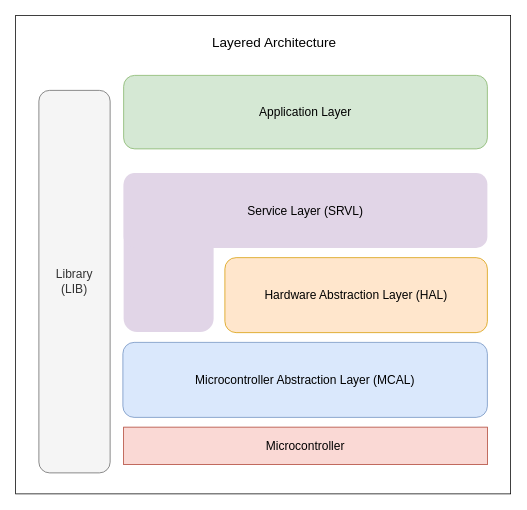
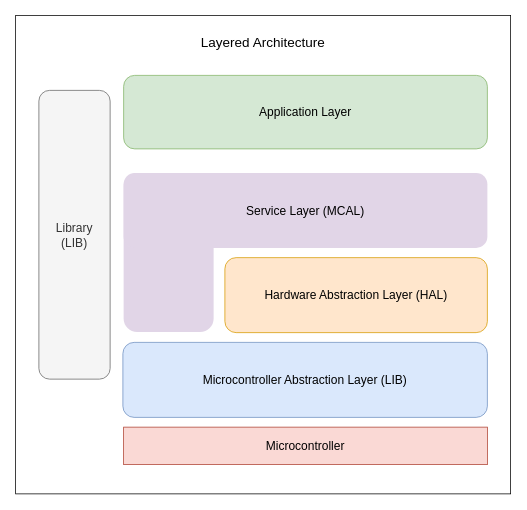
  <mxCell id="0" />
  <mxCell id="1" parent="0" />
  <mxCell id="2" value="" style="rounded=0;whiteSpace=wrap;html=1;fontSize=16;" parent="1" vertex="1"><mxGeometry x="20" y="20" width="660" height="638" as="geometry" /></mxCell>
- <mxCell id="3" value="Microcontroller Abstraction Layer (MCAL)" style="rounded=1;whiteSpace=wrap;html=1;fontSize=16;fillColor=#dae8fc;strokeColor=#6c8ebf;" parent="1" vertex="1"><mxGeometry x="163" y="456" width="486" height="100" as="geometry" /></mxCell>
+ <mxCell id="3" value="Microcontroller Abstraction Layer (LIB)" style="rounded=1;whiteSpace=wrap;html=1;fontSize=16;fillColor=#dae8fc;strokeColor=#6c8ebf;" parent="1" vertex="1"><mxGeometry x="163" y="456" width="486" height="100" as="geometry" /></mxCell>
  <mxCell id="4" value="Hardware Abstraction Layer (HAL)" style="rounded=1;whiteSpace=wrap;html=1;fontSize=16;fillColor=#ffe6cc;strokeColor=#d79b00;" parent="1" vertex="1"><mxGeometry x="299" y="343" width="350" height="100" as="geometry" /></mxCell>
  <mxCell id="5" value="Application Layer" style="rounded=1;whiteSpace=wrap;html=1;fontSize=16;fillColor=#d5e8d4;strokeColor=#82b366;" parent="1" vertex="1"><mxGeometry x="164" y="100" width="485" height="98" as="geometry" /></mxCell>
- <mxCell id="6" value="Library&lt;br&gt;(LIB)" style="rounded=1;whiteSpace=wrap;html=1;fontSize=16;fillColor=#f5f5f5;fontColor=#333333;strokeColor=#666666;" parent="1" vertex="1"><mxGeometry x="51" y="120" width="95" height="510" as="geometry" /></mxCell>
- <mxCell id="7" value="&lt;font style=&quot;font-size: 18px;&quot;&gt;Layered Architecture&lt;/font&gt;" style="text;html=1;strokeColor=none;fillColor=none;align=center;verticalAlign=middle;whiteSpace=wrap;rounded=0;fontSize=16;" parent="1" vertex="1"><mxGeometry x="240" y="42" width="250" height="30" as="geometry" /></mxCell>
+ <mxCell id="6" value="Library&lt;br&gt;(LIB)" style="rounded=1;whiteSpace=wrap;html=1;fontSize=16;fillColor=#f5f5f5;fontColor=#333333;strokeColor=#666666;" parent="1" vertex="1"><mxGeometry x="51" y="120" width="95" height="385" as="geometry" /></mxCell>
+ <mxCell id="7" value="&lt;font style=&quot;font-size: 18px;&quot;&gt;Layered Architecture&lt;/font&gt;" style="text;html=1;strokeColor=none;fillColor=none;align=center;verticalAlign=middle;whiteSpace=wrap;rounded=0;fontSize=16;" parent="1" vertex="1"><mxGeometry x="225" y="42" width="250" height="30" as="geometry" /></mxCell>
  <mxCell id="8" value="Microcontroller" style="rounded=0;whiteSpace=wrap;html=1;fontSize=16;fillColor=#fad9d5;strokeColor=#ae4132;" parent="1" vertex="1"><mxGeometry x="164" y="569" width="485" height="50" as="geometry" /></mxCell>
  <mxCell id="9" value="" style="rounded=1;whiteSpace=wrap;html=1;fontSize=16;fillColor=#e1d5e7;strokeColor=none;" parent="1" vertex="1"><mxGeometry x="164" y="230" width="120" height="212" as="geometry" /></mxCell>
- <mxCell id="10" value="Service Layer (SRVL)" style="rounded=1;whiteSpace=wrap;html=1;fontSize=16;fillColor=#e1d5e7;strokeColor=none;" vertex="1" parent="1"><mxGeometry x="164" y="230" width="485" height="100" as="geometry" /></mxCell>
+ <mxCell id="10" value="Service Layer (MCAL)" style="rounded=1;whiteSpace=wrap;html=1;fontSize=16;fillColor=#e1d5e7;strokeColor=none;" vertex="1" parent="1"><mxGeometry x="164" y="230" width="485" height="100" as="geometry" /></mxCell>
